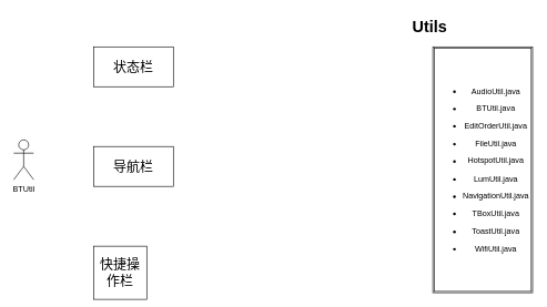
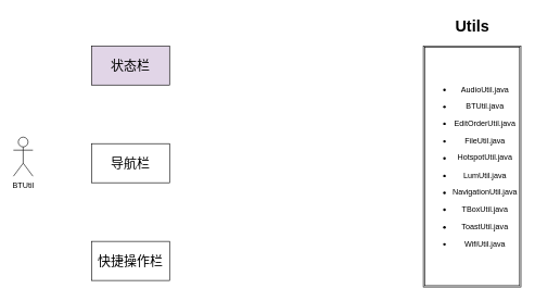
  <mxCell id="0" />
  <mxCell id="1" parent="0" />
  <mxCell id="2" value="BTUtil" style="shape=umlActor;verticalLabelPosition=bottom;labelBackgroundColor=#ffffff;verticalAlign=top;html=1;outlineConnect=0;" vertex="1" parent="1"><mxGeometry x="20" y="210" width="30" height="60" as="geometry" /></mxCell>
- <mxCell id="3" value="&lt;font style=&quot;font-size: 20px&quot;&gt;状态栏&lt;/font&gt;" style="rounded=0;whiteSpace=wrap;html=1;" vertex="1" parent="1"><mxGeometry x="140" y="70" width="120" height="60" as="geometry" /></mxCell>
+ <mxCell id="3" value="&lt;font style=&quot;font-size: 20px&quot;&gt;状态栏&lt;/font&gt;" style="rounded=0;whiteSpace=wrap;html=1;fillColor=#e1d5e7;" vertex="1" parent="1"><mxGeometry x="140" y="70" width="120" height="60" as="geometry" /></mxCell>
  <mxCell id="4" value="&lt;font style=&quot;font-size: 20px&quot;&gt;导航栏&lt;/font&gt;" style="rounded=0;whiteSpace=wrap;html=1;" vertex="1" parent="1"><mxGeometry x="140" y="220" width="120" height="60" as="geometry" /></mxCell>
- <mxCell id="5" value="&lt;font style=&quot;font-size: 20px&quot;&gt;快捷操作栏&lt;/font&gt;" style="rounded=0;whiteSpace=wrap;html=1;" vertex="1" parent="1"><mxGeometry x="140" y="370" width="80" height="80" as="geometry" /></mxCell>
+ <mxCell id="5" value="&lt;font style=&quot;font-size: 20px&quot;&gt;快捷操作栏&lt;/font&gt;" style="rounded=0;whiteSpace=wrap;html=1;" vertex="1" parent="1"><mxGeometry x="140" y="370" width="120" height="60" as="geometry" /></mxCell>
  <mxCell id="6" value="&lt;div&gt;&lt;ul&gt;&lt;li&gt;AudioUtil.java&lt;/li&gt;&lt;/ul&gt;&lt;ul&gt;&lt;li&gt;BTUtil.java&lt;/li&gt;&lt;/ul&gt;&lt;ul&gt;&lt;li&gt;EditOrderUtil.java&lt;/li&gt;&lt;/ul&gt;&lt;ul&gt;&lt;li&gt;FileUtil.java&lt;/li&gt;&lt;/ul&gt;&lt;ul&gt;&lt;li&gt;HotspotUtil.java&lt;/li&gt;&lt;/ul&gt;&lt;ul&gt;&lt;li&gt;LumUtil.java&lt;/li&gt;&lt;/ul&gt;&lt;ul&gt;&lt;li&gt;NavigationUtil.java&lt;/li&gt;&lt;/ul&gt;&lt;ul&gt;&lt;li&gt;TBoxUtil.java&lt;/li&gt;&lt;/ul&gt;&lt;ul&gt;&lt;li&gt;ToastUtil.java&lt;/li&gt;&lt;/ul&gt;&lt;ul&gt;&lt;li&gt;WifiUtil.java&lt;/li&gt;&lt;/ul&gt;&lt;/div&gt;" style="shape=ext;double=1;rounded=0;whiteSpace=wrap;html=1;" vertex="1" parent="1"><mxGeometry x="650" y="70" width="150" height="370" as="geometry" /></mxCell>
- <mxCell id="7" value="Utils" style="text;strokeColor=none;fillColor=none;html=1;fontSize=24;fontStyle=1;verticalAlign=middle;align=center;" vertex="1" parent="1"><mxGeometry x="595" y="20" width="100" height="40" as="geometry" /></mxCell>
+ <mxCell id="7" value="Utils" style="text;strokeColor=none;fillColor=none;html=1;fontSize=24;fontStyle=1;verticalAlign=middle;align=center;" vertex="1" parent="1"><mxGeometry x="675" y="20" width="100" height="40" as="geometry" /></mxCell>
